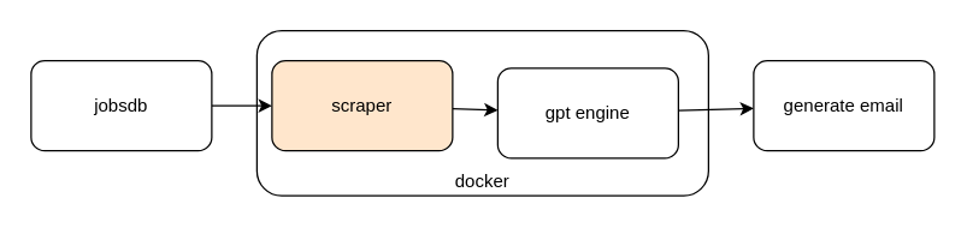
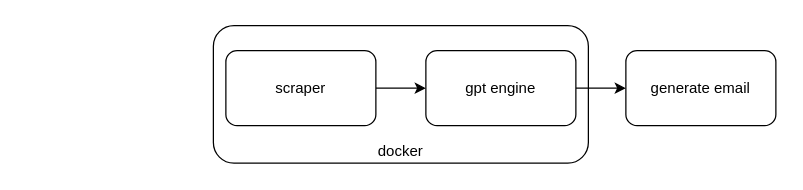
  <mxCell id="0" />
  <mxCell id="1" parent="0" />
  <mxCell id="2" value="docker" style="rounded=1;whiteSpace=wrap;html=1;verticalAlign=bottom;" vertex="1" parent="1"><mxGeometry x="170" y="20" width="300" height="110" as="geometry" /></mxCell>
- <mxCell id="3" value="" style="edgeStyle=none;html=1;" edge="1" parent="1" source="4" target="6"><mxGeometry relative="1" as="geometry" /></mxCell>
- <mxCell id="4" value="jobsdb" style="rounded=1;whiteSpace=wrap;html=1;" vertex="1" parent="1"><mxGeometry x="20" y="40" width="120" height="60" as="geometry" /></mxCell>
  <mxCell id="5" value="" style="edgeStyle=none;html=1;" edge="1" parent="1" source="6" target="8"><mxGeometry relative="1" as="geometry" /></mxCell>
- <mxCell id="6" value="scraper" style="whiteSpace=wrap;html=1;rounded=1;fillColor=#ffe6cc;" vertex="1" parent="1"><mxGeometry x="180" y="40" width="120" height="60" as="geometry" /></mxCell>
+ <mxCell id="6" value="scraper" style="whiteSpace=wrap;html=1;rounded=1;" vertex="1" parent="1"><mxGeometry x="180" y="40" width="120" height="60" as="geometry" /></mxCell>
  <mxCell id="7" value="" style="edgeStyle=none;html=1;" edge="1" parent="1" source="8" target="9"><mxGeometry relative="1" as="geometry" /></mxCell>
- <mxCell id="8" value="gpt engine" style="whiteSpace=wrap;html=1;rounded=1;" vertex="1" parent="1"><mxGeometry x="330" y="45" width="120" height="60" as="geometry" /></mxCell>
+ <mxCell id="8" value="gpt engine" style="whiteSpace=wrap;html=1;rounded=1;" vertex="1" parent="1"><mxGeometry x="340" y="40" width="120" height="60" as="geometry" /></mxCell>
  <mxCell id="9" value="generate email" style="whiteSpace=wrap;html=1;rounded=1;" vertex="1" parent="1"><mxGeometry x="500" y="40" width="120" height="60" as="geometry" /></mxCell>
